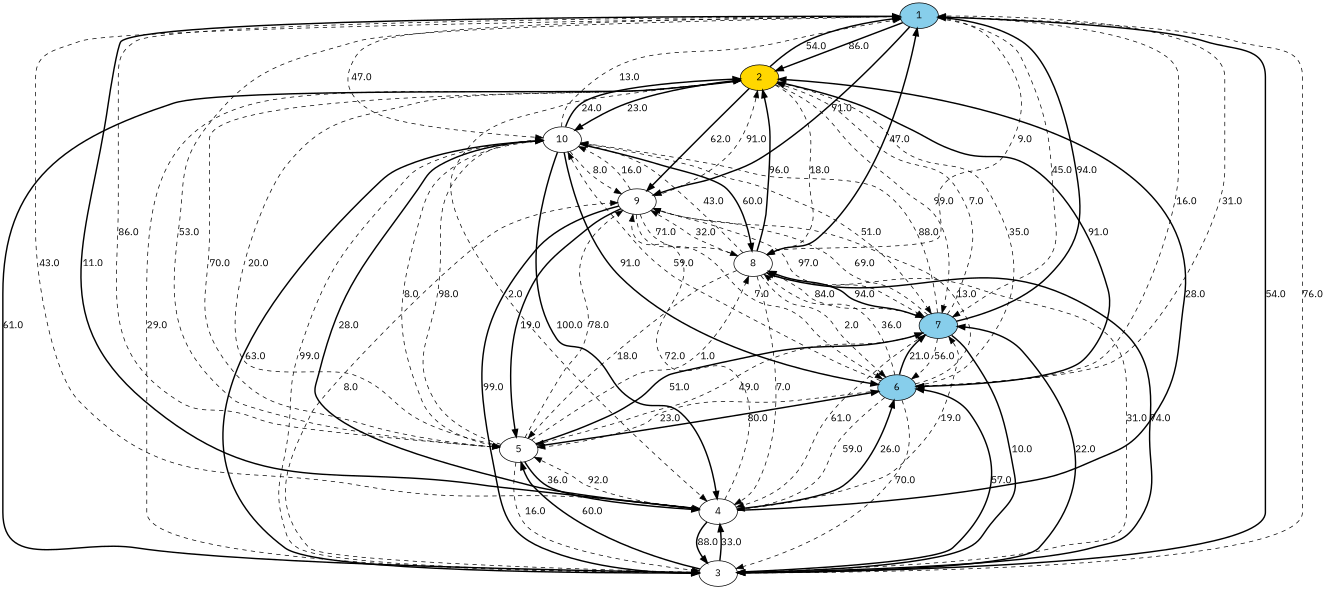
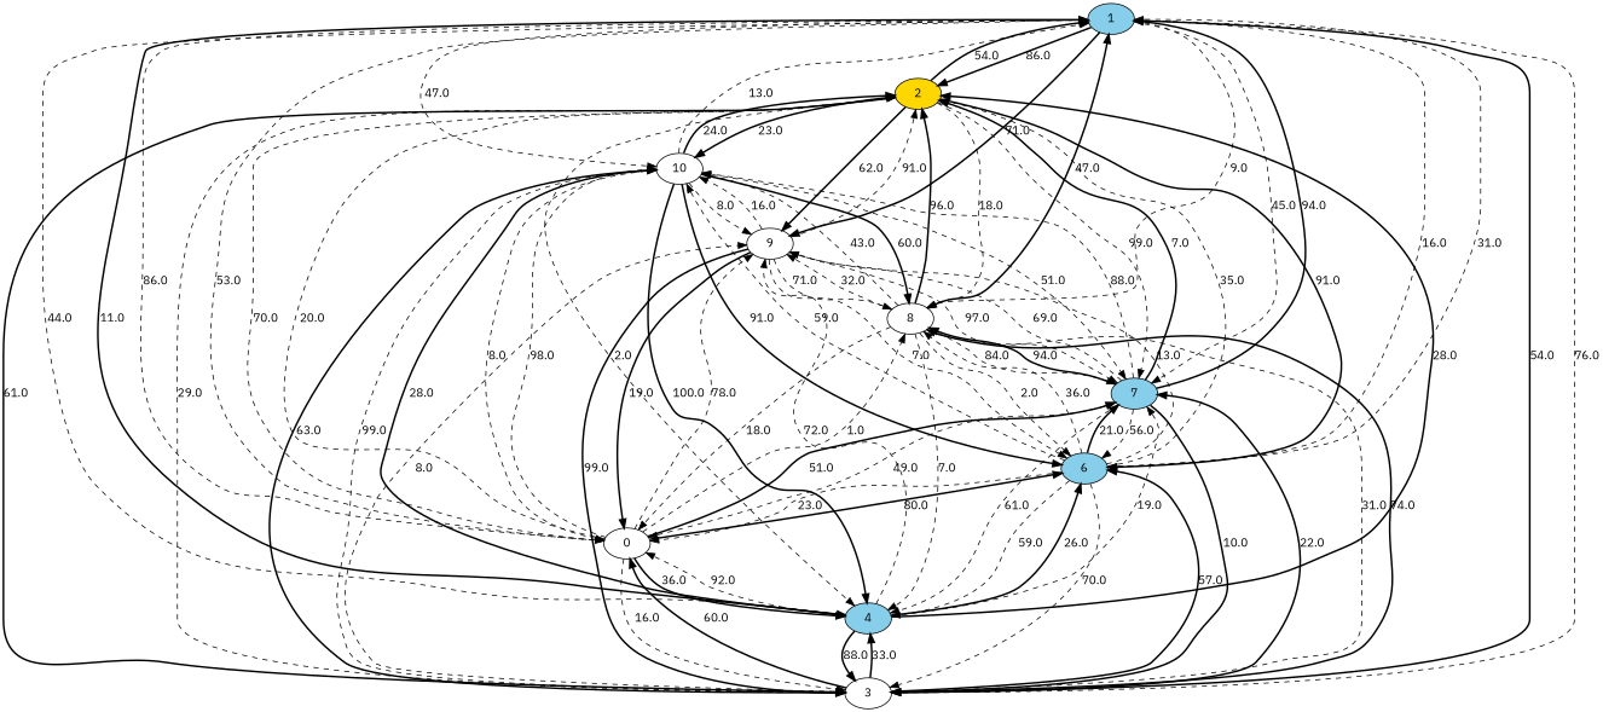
  strict digraph {
    fontname="IBM Plex Sans"
    node [fillcolor=white fontname="IBM Plex Sans" style=filled]
    edge [fontname="IBM Plex Sans" style=dashed]
    n1 [fillcolor=skyblue label=1]
    n2 [fillcolor=gold label=2]
    n3 [label=3]
-   n4 [label=4]
-   n5 [label=5]
+   n4 [fillcolor=skyblue label=4]
+   n5 [label=0]
    n6 [fillcolor=skyblue label=6]
    n7 [fillcolor=skyblue label=7]
    n8 [label=8]
    n9 [label=9]
    n10 [label=10]
    n1 -> n2 [label=86.0 style=bold]
    n1 -> n3 [label=54.0 style=bold]
-   n1 -> n4 [label=43.0]
+   n1 -> n4 [label=44.0]
    n1 -> n5 [label=86.0]
    n1 -> n6 [label=16.0]
    n1 -> n7 [label=45.0]
    n1 -> n8 [label=9.0]
    n1 -> n9 [label=71.0 style=bold]
    n1 -> n10 [label=47.0]
    n2 -> n1 [label=54.0 style=bold]
    n2 -> n3 [label=61.0 style=bold]
    n2 -> n4 [label=2.0]
    n2 -> n5 [label=70.0]
    n2 -> n6 [label=91.0 style=bold]
    n2 -> n7 [label=99.0]
    n2 -> n8 [label=18.0]
    n2 -> n9 [label=62.0 style=bold]
    n2 -> n10 [label=23.0 style=bold]
    n3 -> n1 [label=76.0]
    n3 -> n2 [label=29.0]
    n3 -> n4 [label=33.0 style=bold]
    n3 -> n5 [label=60.0 style=bold]
    n3 -> n6 [label=57.0 style=bold]
    n3 -> n7 [label=22.0 style=bold]
    n3 -> n8 [label=31.0]
    n3 -> n9 [label=8.0]
    n3 -> n10 [label=99.0]
    n4 -> n1 [label=11.0 style=bold]
    n4 -> n2 [label=28.0 style=bold]
    n4 -> n3 [label=88.0 style=bold]
    n4 -> n5 [label=92.0]
    n4 -> n6 [label=26.0 style=bold]
    n4 -> n7 [label=19.0]
    n4 -> n9 [label=72.0]
    n4 -> n10 [label=28.0 style=bold]
    n5 -> n1 [label=53.0]
    n5 -> n2 [label=20.0]
    n5 -> n3 [label=16.0]
    n5 -> n4 [label=36.0 style=bold]
    n5 -> n6 [label=80.0 style=bold]
    n5 -> n7 [label=51.0 style=bold]
    n5 -> n8 [label=1.0]
    n5 -> n9 [label=78.0]
    n5 -> n10 [label=98.0]
    n6 -> n1 [label=31.0]
    n6 -> n2 [label=35.0]
    n6 -> n3 [label=70.0]
    n6 -> n4 [label=59.0]
    n6 -> n5 [label=23.0]
    n6 -> n7 [label=21.0 style=bold]
    n6 -> n8 [label=36.0]
    n6 -> n9 [label=13.0]
    n6 -> n10 [label=59.0]
    n7 -> n1 [label=94.0 style=bold]
-   n7 -> n2 [label=7.0]
+   n7 -> n2 [label=7.0 style=bold]
    n7 -> n3 [label=10.0 style=bold]
    n7 -> n4 [label=61.0]
    n7 -> n5 [label=49.0]
    n7 -> n6 [label=56.0]
    n7 -> n8 [label=94.0 style=bold]
    n7 -> n9 [label=69.0]
    n7 -> n10 [label=88.0]
    n8 -> n1 [label=47.0 style=bold]
    n8 -> n2 [label=96.0 style=bold]
    n8 -> n3 [label=74.0 style=bold]
    n8 -> n4 [label=7.0]
    n8 -> n5 [label=18.0]
    n8 -> n6 [label=2.0]
    n8 -> n7 [label=84.0]
    n8 -> n9 [label=32.0]
    n8 -> n10 [label=43.0]
    n9 -> n2 [label=91.0]
    n9 -> n3 [label=99.0 style=bold]
    n9 -> n5 [label=19.0 style=bold]
    n9 -> n6 [label=7.0]
    n9 -> n7 [label=97.0]
    n9 -> n8 [label=71.0]
    n9 -> n10 [label=16.0]
    n10 -> n1 [label=13.0]
    n10 -> n2 [label=24.0 style=bold]
    n10 -> n3 [label=63.0 style=bold]
    n10 -> n4 [label=100.0 style=bold]
    n10 -> n5 [label=8.0]
    n10 -> n6 [label=91.0 style=bold]
    n10 -> n7 [label=51.0]
    n10 -> n8 [label=60.0 style=bold]
    n10 -> n9 [label=8.0]
  }
